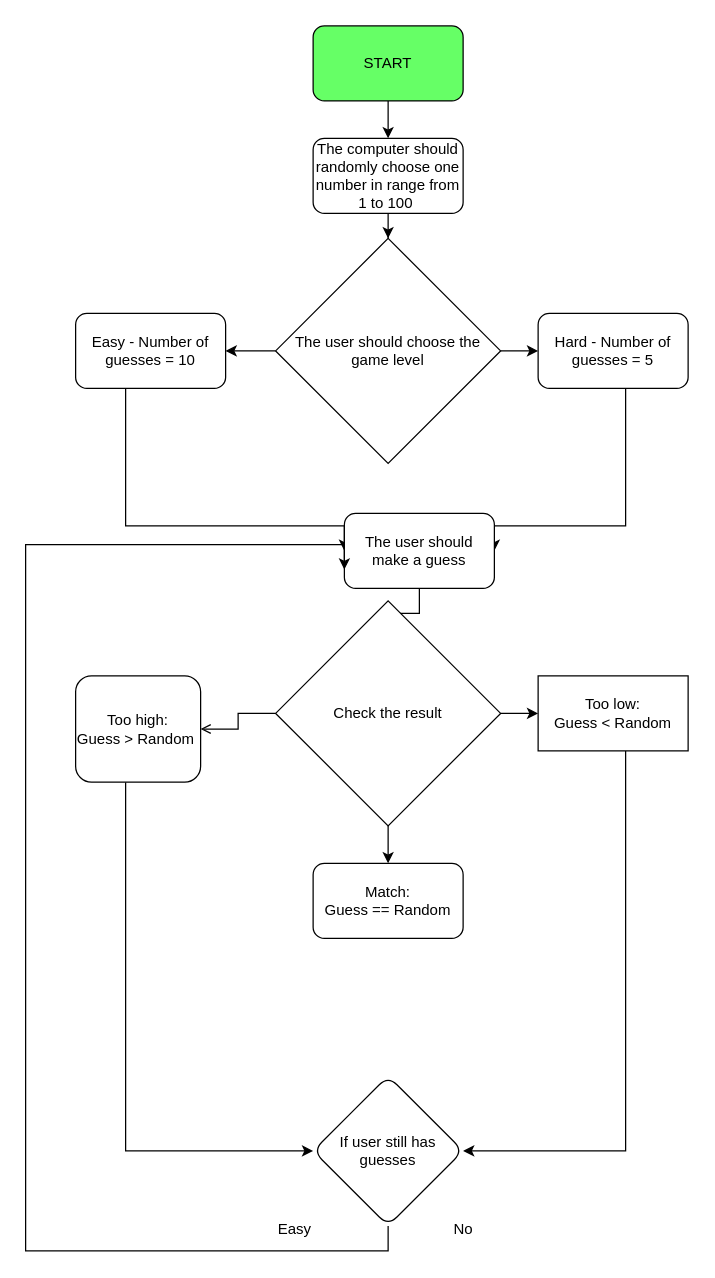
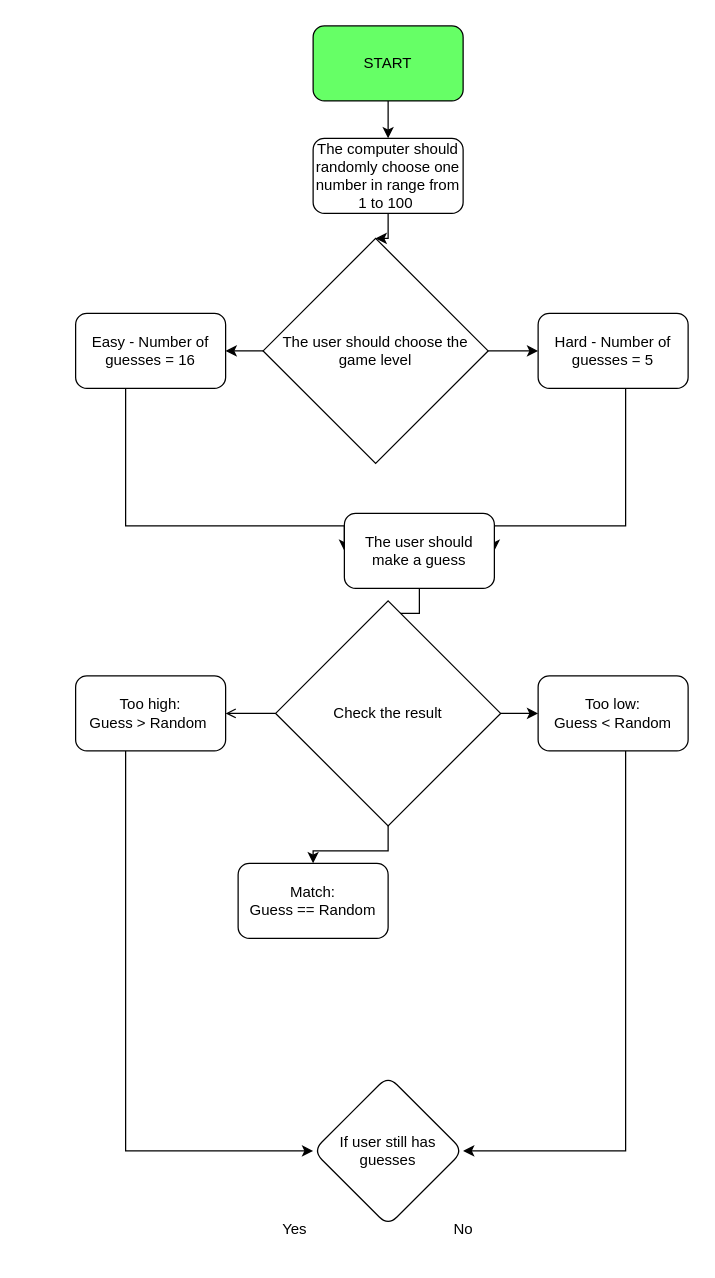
  <mxCell id="0" />
  <mxCell id="1" parent="0" />
  <mxCell id="2" value="" style="edgeStyle=orthogonalEdgeStyle;rounded=0;orthogonalLoop=1;jettySize=auto;html=1;" edge="1" parent="1" source="3" target="4"><mxGeometry relative="1" as="geometry" /></mxCell>
  <mxCell id="3" value="START" style="rounded=1;whiteSpace=wrap;html=1;fillColor=#66ff66;" vertex="1" parent="1"><mxGeometry x="250" width="120" height="60" as="geometry" y="20" /></mxCell>
  <mxCell id="4" value="The computer should randomly choose one number in range from 1 to 100&amp;nbsp;" style="whiteSpace=wrap;html=1;rounded=1;" vertex="1" parent="1"><mxGeometry x="250" y="110" width="120" height="60" as="geometry" /></mxCell>
  <mxCell id="5" value="" style="edgeStyle=orthogonalEdgeStyle;rounded=0;orthogonalLoop=1;jettySize=auto;html=1;" edge="1" parent="1" source="23" target="8"><mxGeometry relative="1" as="geometry" /></mxCell>
  <mxCell id="6" value="" style="edgeStyle=orthogonalEdgeStyle;rounded=0;orthogonalLoop=1;jettySize=auto;html=1;" edge="1" parent="1" source="23" target="10"><mxGeometry relative="1" as="geometry" /></mxCell>
  <mxCell id="7" style="edgeStyle=orthogonalEdgeStyle;rounded=0;orthogonalLoop=1;jettySize=auto;html=1;entryX=0;entryY=0.5;entryDx=0;entryDy=0;" edge="1" parent="1" source="8" target="12"><mxGeometry relative="1" as="geometry"><mxPoint x="50" y="570" as="targetPoint" /><Array as="points"><mxPoint x="100" y="420" /></Array></mxGeometry></mxCell>
- <mxCell id="8" value="Easy - Number of guesses = 10" style="rounded=1;whiteSpace=wrap;html=1;" vertex="1" parent="1"><mxGeometry x="60" y="250" width="120" height="60" as="geometry" /></mxCell>
+ <mxCell id="8" value="Easy - Number of guesses = 16" style="rounded=1;whiteSpace=wrap;html=1;" vertex="1" parent="1"><mxGeometry x="60" y="250" width="120" height="60" as="geometry" /></mxCell>
  <mxCell id="9" style="edgeStyle=orthogonalEdgeStyle;rounded=0;orthogonalLoop=1;jettySize=auto;html=1;entryX=1;entryY=0.5;entryDx=0;entryDy=0;" edge="1" parent="1" source="10" target="12"><mxGeometry relative="1" as="geometry"><mxPoint x="570" y="570" as="targetPoint" /><Array as="points"><mxPoint x="500" y="420" /></Array></mxGeometry></mxCell>
  <mxCell id="10" value="Hard - Number of guesses = 5" style="rounded=1;whiteSpace=wrap;html=1;" vertex="1" parent="1"><mxGeometry x="430" y="250" width="120" height="60" as="geometry" /></mxCell>
  <mxCell id="11" value="" style="edgeStyle=orthogonalEdgeStyle;rounded=0;orthogonalLoop=1;jettySize=auto;html=1;" edge="1" parent="1" source="12" target="16"><mxGeometry relative="1" as="geometry" /></mxCell>
  <mxCell id="12" value="The user should make a guess" style="rounded=1;whiteSpace=wrap;html=1;" vertex="1" parent="1"><mxGeometry x="275" y="410" width="120" height="60" as="geometry" /></mxCell>
  <mxCell id="13" value="" style="edgeStyle=orthogonalEdgeStyle;rounded=0;orthogonalLoop=1;jettySize=auto;html=1;endArrow=open;" edge="1" parent="1" source="16" target="18"><mxGeometry relative="1" as="geometry" /></mxCell>
  <mxCell id="14" value="" style="edgeStyle=orthogonalEdgeStyle;rounded=0;orthogonalLoop=1;jettySize=auto;html=1;" edge="1" parent="1" source="16" target="19"><mxGeometry relative="1" as="geometry" /></mxCell>
  <mxCell id="15" value="" style="edgeStyle=orthogonalEdgeStyle;rounded=0;orthogonalLoop=1;jettySize=auto;html=1;" edge="1" parent="1" source="16" target="21"><mxGeometry relative="1" as="geometry" /></mxCell>
  <mxCell id="16" value="Check the result" style="rhombus;whiteSpace=wrap;html=1;" vertex="1" parent="1"><mxGeometry x="220" y="480" width="180" height="180" as="geometry" /></mxCell>
  <mxCell id="17" value="" style="edgeStyle=orthogonalEdgeStyle;rounded=0;orthogonalLoop=1;jettySize=auto;html=1;" edge="1" parent="1" source="18" target="25"><mxGeometry relative="1" as="geometry"><Array as="points"><mxPoint x="100" y="920" /></Array></mxGeometry></mxCell>
- <mxCell id="18" value="&lt;div&gt;Too high:&lt;/div&gt;Guess &amp;gt; Random&amp;nbsp;" style="rounded=1;whiteSpace=wrap;html=1;" vertex="1" parent="1"><mxGeometry x="60" y="540" width="100" height="85" as="geometry" /></mxCell>
- <mxCell id="19" value="Match:&lt;div&gt;Guess == Random&lt;/div&gt;" style="rounded=1;whiteSpace=wrap;html=1;" vertex="1" parent="1"><mxGeometry x="250" y="690" width="120" height="60" as="geometry" /></mxCell>
+ <mxCell id="18" value="&lt;div&gt;Too high:&lt;/div&gt;Guess &amp;gt; Random&amp;nbsp;" style="rounded=1;whiteSpace=wrap;html=1;" vertex="1" parent="1"><mxGeometry x="60" y="540" width="120" height="60" as="geometry" /></mxCell>
+ <mxCell id="19" value="Match:&lt;div&gt;Guess == Random&lt;/div&gt;" style="rounded=1;whiteSpace=wrap;html=1;" vertex="1" parent="1"><mxGeometry x="190" y="690" width="120" height="60" as="geometry" /></mxCell>
  <mxCell id="20" value="" style="edgeStyle=orthogonalEdgeStyle;rounded=0;orthogonalLoop=1;jettySize=auto;html=1;entryX=1;entryY=0.5;entryDx=0;entryDy=0;" edge="1" parent="1" source="21" target="25"><mxGeometry relative="1" as="geometry"><mxPoint x="490" y="680" as="targetPoint" /><Array as="points"><mxPoint x="500" y="920" /></Array></mxGeometry></mxCell>
- <mxCell id="21" value="Too low:&lt;div&gt;Guess &amp;lt; Random&lt;/div&gt;" style="whiteSpace=wrap;html=1;rounded=0;" vertex="1" parent="1"><mxGeometry x="430" y="540" width="120" height="60" as="geometry" /></mxCell>
+ <mxCell id="21" value="Too low:&lt;div&gt;Guess &amp;lt; Random&lt;/div&gt;" style="rounded=1;whiteSpace=wrap;html=1;" vertex="1" parent="1"><mxGeometry x="430" y="540" width="120" height="60" as="geometry" /></mxCell>
  <mxCell id="22" value="" style="edgeStyle=orthogonalEdgeStyle;rounded=0;orthogonalLoop=1;jettySize=auto;html=1;" edge="1" parent="1" source="4" target="23"><mxGeometry relative="1" as="geometry"><mxPoint x="310" y="170" as="sourcePoint" /><mxPoint x="310" y="300" as="targetPoint" /></mxGeometry></mxCell>
- <mxCell id="23" value="The user should choose the game level" style="rhombus;whiteSpace=wrap;html=1;" vertex="1" parent="1"><mxGeometry x="220" y="190" width="180" height="180" as="geometry" /></mxCell>
- <mxCell id="24" style="edgeStyle=orthogonalEdgeStyle;rounded=0;orthogonalLoop=1;jettySize=auto;html=1;exitX=0.5;exitY=1;exitDx=0;exitDy=0;entryX=0;entryY=0.75;entryDx=0;entryDy=0;" edge="1" parent="1" source="25" target="12"><mxGeometry relative="1" as="geometry"><mxPoint x="20" y="440" as="targetPoint" /><Array as="points"><mxPoint x="310" y="1000" /><mxPoint x="20" y="1000" /><mxPoint x="20" y="435" /></Array></mxGeometry></mxCell>
+ <mxCell id="23" value="The user should choose the game level" style="rhombus;whiteSpace=wrap;html=1;" vertex="1" parent="1"><mxGeometry x="210" y="190" width="180" height="180" as="geometry" /></mxCell>
  <mxCell id="25" value="If user still has guesses" style="rhombus;whiteSpace=wrap;html=1;rounded=1;" vertex="1" parent="1"><mxGeometry x="250" y="860" width="120" height="120" as="geometry" /></mxCell>
- <mxCell id="26" value="Easy" style="text;html=1;align=center;verticalAlign=middle;resizable=0;points=[];autosize=1;strokeColor=none;fillColor=none;" vertex="1" parent="1"><mxGeometry x="215" y="968" width="40" height="30" as="geometry" /></mxCell>
+ <mxCell id="26" value="Yes" style="text;html=1;align=center;verticalAlign=middle;resizable=0;points=[];autosize=1;strokeColor=none;fillColor=none;" vertex="1" parent="1"><mxGeometry x="215" y="968" width="40" height="30" as="geometry" /></mxCell>
  <mxCell id="27" value="No" style="text;html=1;align=center;verticalAlign=middle;resizable=0;points=[];autosize=1;strokeColor=none;fillColor=none;" vertex="1" parent="1"><mxGeometry x="350" y="968" width="40" height="30" as="geometry" /></mxCell>
